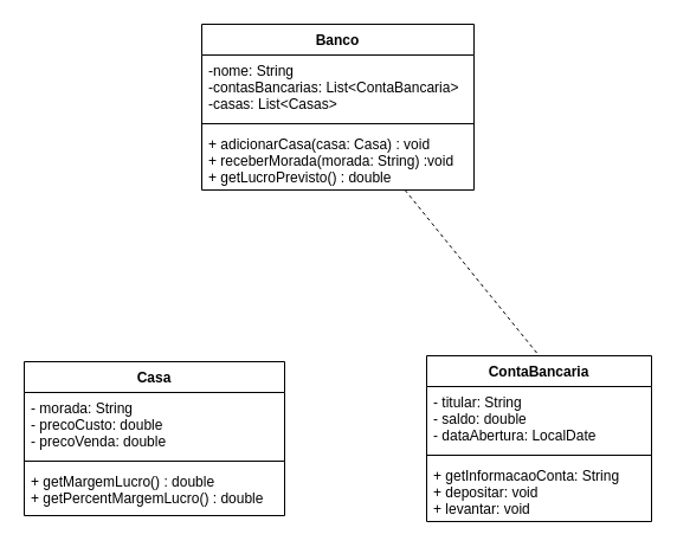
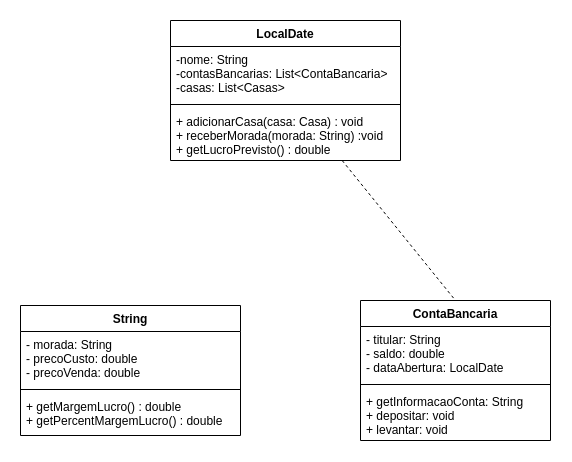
  <mxCell id="0" />
  <mxCell id="1" parent="0" />
- <mxCell id="2" value="Banco" style="swimlane;fontStyle=1;align=center;verticalAlign=top;childLayout=stackLayout;horizontal=1;startSize=26;horizontalStack=0;resizeParent=1;resizeParentMax=0;resizeLast=0;collapsible=1;marginBottom=0;" parent="1" vertex="1"><mxGeometry x="170" y="20" width="230" height="140" as="geometry" /></mxCell>
+ <mxCell id="2" value="LocalDate" style="swimlane;fontStyle=1;align=center;verticalAlign=top;childLayout=stackLayout;horizontal=1;startSize=26;horizontalStack=0;resizeParent=1;resizeParentMax=0;resizeLast=0;collapsible=1;marginBottom=0;" parent="1" vertex="1"><mxGeometry x="170" y="20" width="230" height="140" as="geometry" /></mxCell>
  <mxCell id="3" value="-nome: String&#10;-contasBancarias: List&lt;ContaBancaria&gt;&#10;-casas: List&lt;Casas&gt;&#10; " style="text;strokeColor=none;fillColor=none;align=left;verticalAlign=top;spacingLeft=4;spacingRight=4;overflow=hidden;rotatable=0;points=[[0,0.5],[1,0.5]];portConstraint=eastwest;" parent="2" vertex="1"><mxGeometry y="26" width="230" height="54" as="geometry" /></mxCell>
  <mxCell id="4" value="" style="line;strokeWidth=1;fillColor=none;align=left;verticalAlign=middle;spacingTop=-1;spacingLeft=3;spacingRight=3;rotatable=0;labelPosition=right;points=[];portConstraint=eastwest;" parent="2" vertex="1"><mxGeometry y="80" width="230" height="8" as="geometry" /></mxCell>
  <mxCell id="5" value="+ adicionarCasa(casa: Casa) : void&#10;+ receberMorada(morada: String) :void&#10;+ getLucroPrevisto() : double" style="text;strokeColor=none;fillColor=none;align=left;verticalAlign=top;spacingLeft=4;spacingRight=4;overflow=hidden;rotatable=0;points=[[0,0.5],[1,0.5]];portConstraint=eastwest;" parent="2" vertex="1"><mxGeometry y="88" width="230" height="52" as="geometry" /></mxCell>
  <mxCell id="6" value="ContaBancaria" style="swimlane;fontStyle=1;align=center;verticalAlign=top;childLayout=stackLayout;horizontal=1;startSize=26;horizontalStack=0;resizeParent=1;resizeParentMax=0;resizeLast=0;collapsible=1;marginBottom=0;" parent="1" vertex="1"><mxGeometry x="360" y="300" width="190" height="140" as="geometry" /></mxCell>
  <mxCell id="7" value="- titular: String&#10;- saldo: double&#10;- dataAbertura: LocalDate" style="text;strokeColor=none;fillColor=none;align=left;verticalAlign=top;spacingLeft=4;spacingRight=4;overflow=hidden;rotatable=0;points=[[0,0.5],[1,0.5]];portConstraint=eastwest;" parent="6" vertex="1"><mxGeometry y="26" width="190" height="54" as="geometry" /></mxCell>
  <mxCell id="8" value="" style="line;strokeWidth=1;fillColor=none;align=left;verticalAlign=middle;spacingTop=-1;spacingLeft=3;spacingRight=3;rotatable=0;labelPosition=right;points=[];portConstraint=eastwest;" parent="6" vertex="1"><mxGeometry y="80" width="190" height="8" as="geometry" /></mxCell>
  <mxCell id="9" value="+ getInformacaoConta: String&#10;+ depositar: void&#10;+ levantar: void&#10; " style="text;strokeColor=none;fillColor=none;align=left;verticalAlign=top;spacingLeft=4;spacingRight=4;overflow=hidden;rotatable=0;points=[[0,0.5],[1,0.5]];portConstraint=eastwest;" parent="6" vertex="1"><mxGeometry y="88" width="190" height="52" as="geometry" /></mxCell>
- <mxCell id="10" value="Casa" style="swimlane;fontStyle=1;align=center;verticalAlign=top;childLayout=stackLayout;horizontal=1;startSize=26;horizontalStack=0;resizeParent=1;resizeParentMax=0;resizeLast=0;collapsible=1;marginBottom=0;" parent="1" vertex="1"><mxGeometry x="20" y="305" width="220" height="130" as="geometry" /></mxCell>
+ <mxCell id="10" value="String" style="swimlane;fontStyle=1;align=center;verticalAlign=top;childLayout=stackLayout;horizontal=1;startSize=26;horizontalStack=0;resizeParent=1;resizeParentMax=0;resizeLast=0;collapsible=1;marginBottom=0;" parent="1" vertex="1"><mxGeometry x="20" y="305" width="220" height="130" as="geometry" /></mxCell>
  <mxCell id="11" value="- morada: String&#10;- precoCusto: double&#10;- precoVenda: double" style="text;strokeColor=none;fillColor=none;align=left;verticalAlign=top;spacingLeft=4;spacingRight=4;overflow=hidden;rotatable=0;points=[[0,0.5],[1,0.5]];portConstraint=eastwest;" parent="10" vertex="1"><mxGeometry y="26" width="220" height="54" as="geometry" /></mxCell>
  <mxCell id="12" value="" style="line;strokeWidth=1;fillColor=none;align=left;verticalAlign=middle;spacingTop=-1;spacingLeft=3;spacingRight=3;rotatable=0;labelPosition=right;points=[];portConstraint=eastwest;" parent="10" vertex="1"><mxGeometry y="80" width="220" height="8" as="geometry" /></mxCell>
  <mxCell id="13" value="+ getMargemLucro() : double&#10;+ getPercentMargemLucro() : double" style="text;strokeColor=none;fillColor=none;align=left;verticalAlign=top;spacingLeft=4;spacingRight=4;overflow=hidden;rotatable=0;points=[[0,0.5],[1,0.5]];portConstraint=eastwest;" parent="10" vertex="1"><mxGeometry y="88" width="220" height="42" as="geometry" /></mxCell>
  <mxCell id="14" value="" style="endArrow=none;html=1;rounded=0;entryX=0.5;entryY=0;entryDx=0;entryDy=0;dashed=1;" parent="1" source="2" target="6" edge="1"><mxGeometry width="50" height="50" relative="1" as="geometry"><mxPoint x="280" y="410" as="sourcePoint" /><mxPoint x="330" y="360" as="targetPoint" /></mxGeometry></mxCell>
